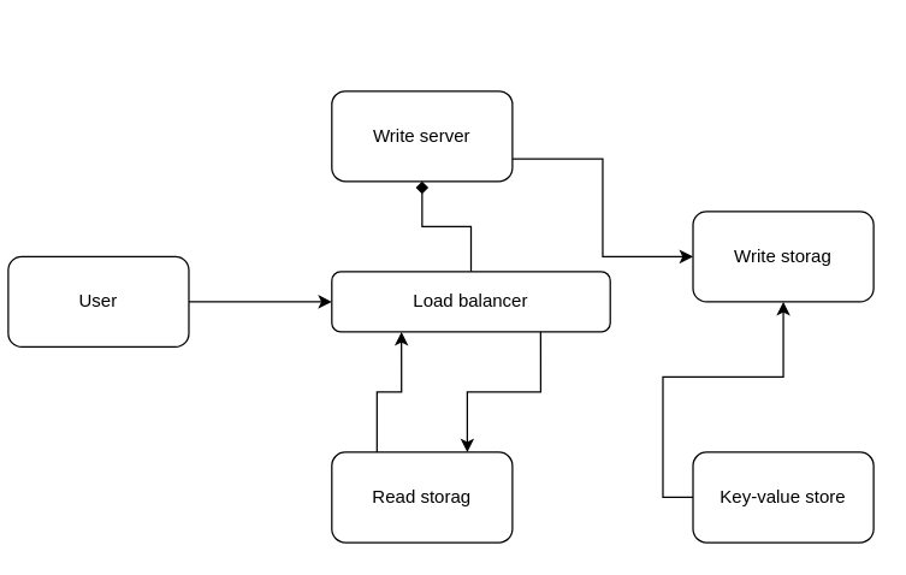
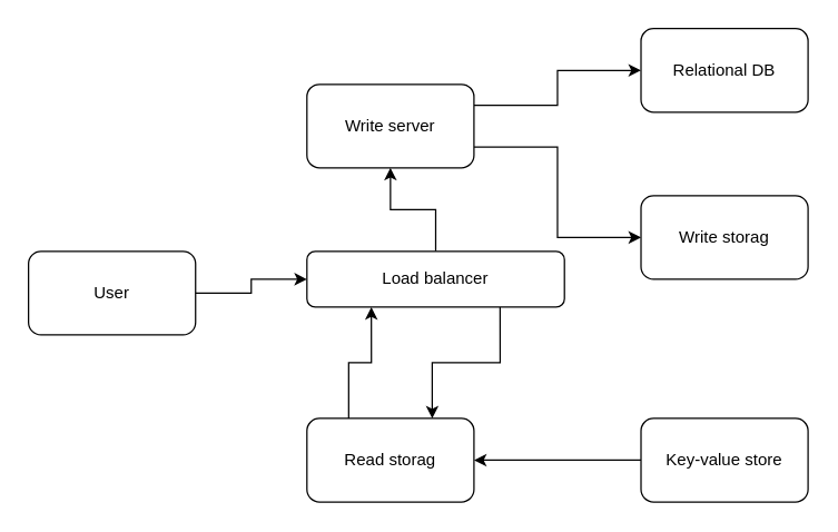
  <mxCell id="0" />
  <mxCell id="1" parent="0" />
  <mxCell id="2" style="edgeStyle=orthogonalEdgeStyle;rounded=0;orthogonalLoop=1;jettySize=auto;html=1;exitX=1;exitY=0.5;exitDx=0;exitDy=0;entryX=0;entryY=0.5;entryDx=0;entryDy=0;" edge="1" parent="1" source="3" target="6"><mxGeometry relative="1" as="geometry" /></mxCell>
- <mxCell id="3" value="User" style="rounded=1;whiteSpace=wrap;html=1;" vertex="1" parent="1"><mxGeometry x="5" y="170" width="120" height="60" as="geometry" /></mxCell>
- <mxCell id="4" style="edgeStyle=orthogonalEdgeStyle;rounded=0;orthogonalLoop=1;jettySize=auto;html=1;exitX=0.5;exitY=0;exitDx=0;exitDy=0;entryX=0.5;entryY=1;entryDx=0;entryDy=0;endArrow=diamond;" edge="1" parent="1" source="6" target="9"><mxGeometry relative="1" as="geometry" /></mxCell>
+ <mxCell id="3" value="User" style="rounded=1;whiteSpace=wrap;html=1;" vertex="1" parent="1"><mxGeometry x="20" y="180" width="120" height="60" as="geometry" /></mxCell>
+ <mxCell id="4" style="edgeStyle=orthogonalEdgeStyle;rounded=0;orthogonalLoop=1;jettySize=auto;html=1;exitX=0.5;exitY=0;exitDx=0;exitDy=0;entryX=0.5;entryY=1;entryDx=0;entryDy=0;" edge="1" parent="1" source="6" target="9"><mxGeometry relative="1" as="geometry" /></mxCell>
  <mxCell id="5" style="edgeStyle=orthogonalEdgeStyle;rounded=0;orthogonalLoop=1;jettySize=auto;html=1;exitX=0.75;exitY=1;exitDx=0;exitDy=0;entryX=0.75;entryY=0;entryDx=0;entryDy=0;" edge="1" parent="1" source="6" target="11"><mxGeometry relative="1" as="geometry" /></mxCell>
  <mxCell id="6" value="Load balancer" style="rounded=1;whiteSpace=wrap;html=1;" vertex="1" parent="1"><mxGeometry x="220" y="180" width="185" height="40" as="geometry" /></mxCell>
+ <mxCell id="7" style="edgeStyle=orthogonalEdgeStyle;rounded=0;orthogonalLoop=1;jettySize=auto;html=1;exitX=1;exitY=0.25;exitDx=0;exitDy=0;entryX=0;entryY=0.5;entryDx=0;entryDy=0;" edge="1" parent="1" source="9" target="12"><mxGeometry relative="1" as="geometry" /></mxCell>
  <mxCell id="8" style="edgeStyle=orthogonalEdgeStyle;rounded=0;orthogonalLoop=1;jettySize=auto;html=1;exitX=1;exitY=0.75;exitDx=0;exitDy=0;entryX=0;entryY=0.5;entryDx=0;entryDy=0;" edge="1" parent="1" source="9" target="13"><mxGeometry relative="1" as="geometry" /></mxCell>
  <mxCell id="9" value="Write server" style="rounded=1;whiteSpace=wrap;html=1;" vertex="1" parent="1"><mxGeometry x="220" y="60" width="120" height="60" as="geometry" /></mxCell>
  <mxCell id="10" style="edgeStyle=orthogonalEdgeStyle;rounded=0;orthogonalLoop=1;jettySize=auto;html=1;exitX=0.25;exitY=0;exitDx=0;exitDy=0;entryX=0.25;entryY=1;entryDx=0;entryDy=0;" edge="1" parent="1" source="11" target="6"><mxGeometry relative="1" as="geometry" /></mxCell>
  <mxCell id="11" value="Read storag" style="rounded=1;whiteSpace=wrap;html=1;" vertex="1" parent="1"><mxGeometry x="220" y="300" width="120" height="60" as="geometry" /></mxCell>
+ <mxCell id="12" value="Relational DB" style="rounded=1;whiteSpace=wrap;html=1;" vertex="1" parent="1"><mxGeometry x="460" y="20" width="120" height="60" as="geometry" /></mxCell>
  <mxCell id="13" value="Write storag" style="rounded=1;whiteSpace=wrap;html=1;" vertex="1" parent="1"><mxGeometry x="460" y="140" width="120" height="60" as="geometry" /></mxCell>
- <mxCell id="14" style="edgeStyle=orthogonalEdgeStyle;rounded=0;orthogonalLoop=1;jettySize=auto;html=1;exitX=0;exitY=0.5;exitDx=0;exitDy=0;" edge="1" parent="1" source="15" target="13"><mxGeometry relative="1" as="geometry" /></mxCell>
+ <mxCell id="14" style="edgeStyle=orthogonalEdgeStyle;rounded=0;orthogonalLoop=1;jettySize=auto;html=1;exitX=0;exitY=0.5;exitDx=0;exitDy=0;" edge="1" parent="1" source="15" target="11"><mxGeometry relative="1" as="geometry" /></mxCell>
  <mxCell id="15" value="Key-value store" style="rounded=1;whiteSpace=wrap;html=1;" vertex="1" parent="1"><mxGeometry x="460" y="300" width="120" height="60" as="geometry" /></mxCell>
